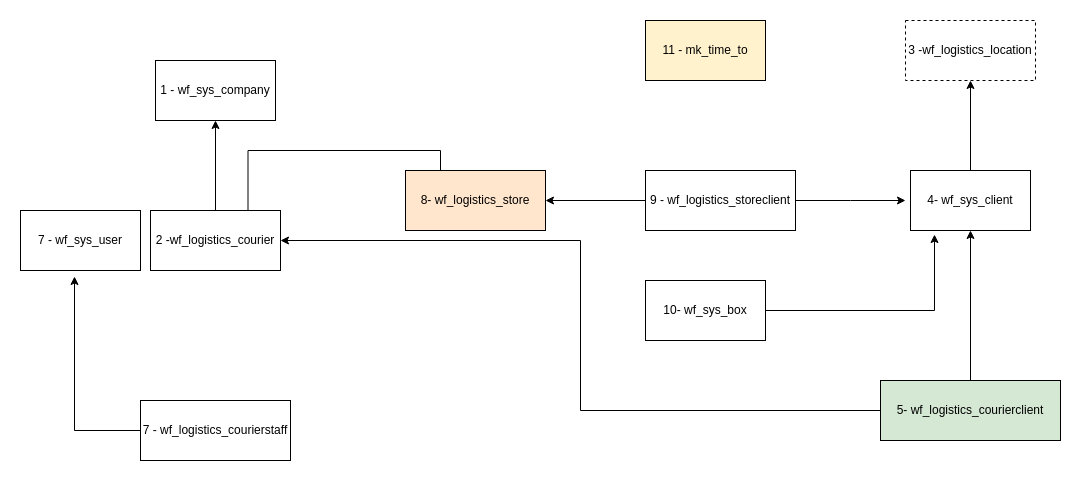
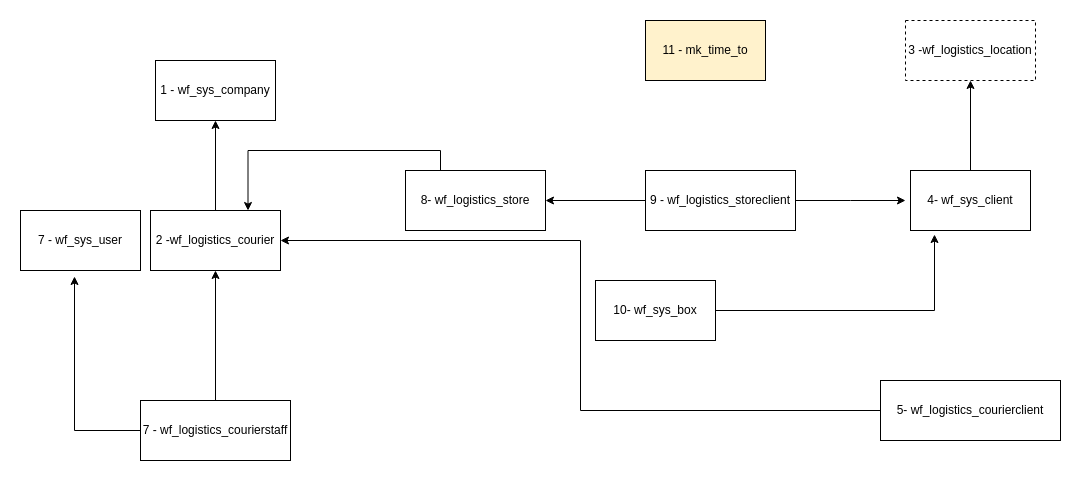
  <mxCell id="0" />
  <mxCell id="1" parent="0" />
  <mxCell id="2" value="" style="group" vertex="1" connectable="0" parent="1"><mxGeometry x="20" y="20" width="1040" height="440" as="geometry" /></mxCell>
  <mxCell id="3" value="1 - wf_sys_company" style="rounded=0;whiteSpace=wrap;html=1;" vertex="1" parent="2"><mxGeometry x="135" y="40" width="120" height="60" as="geometry" /></mxCell>
  <mxCell id="4" style="edgeStyle=orthogonalEdgeStyle;rounded=0;orthogonalLoop=1;jettySize=auto;html=1;entryX=0.5;entryY=1;entryDx=0;entryDy=0;" edge="1" parent="2" source="5" target="3"><mxGeometry relative="1" as="geometry" /></mxCell>
  <mxCell id="5" value="2 -wf_logistics_courier" style="rounded=0;whiteSpace=wrap;html=1;" vertex="1" parent="2"><mxGeometry x="130" y="190" width="130" height="60" as="geometry" /></mxCell>
  <mxCell id="6" value="3 -wf_logistics_location" style="rounded=0;whiteSpace=wrap;html=1;dashed=1;" vertex="1" parent="2"><mxGeometry x="885" width="130" height="60" as="geometry" /></mxCell>
  <mxCell id="7" style="edgeStyle=orthogonalEdgeStyle;rounded=0;orthogonalLoop=1;jettySize=auto;html=1;entryX=0.5;entryY=1;entryDx=0;entryDy=0;" edge="1" parent="2" source="8" target="6"><mxGeometry relative="1" as="geometry" /></mxCell>
  <mxCell id="8" value="4- wf_sys_client" style="rounded=0;whiteSpace=wrap;html=1;" vertex="1" parent="2"><mxGeometry x="890" y="150" width="120" height="60" as="geometry" /></mxCell>
  <mxCell id="9" value="7 - wf_sys_user" style="rounded=0;whiteSpace=wrap;html=1;" vertex="1" parent="2"><mxGeometry y="190" width="120" height="60" as="geometry" /></mxCell>
+ <mxCell id="10" style="edgeStyle=orthogonalEdgeStyle;rounded=0;orthogonalLoop=1;jettySize=auto;html=1;entryX=0.5;entryY=1;entryDx=0;entryDy=0;" edge="1" parent="2" source="12" target="5"><mxGeometry relative="1" as="geometry" /></mxCell>
  <mxCell id="11" style="edgeStyle=orthogonalEdgeStyle;rounded=0;orthogonalLoop=1;jettySize=auto;html=1;entryX=0.45;entryY=1.1;entryDx=0;entryDy=0;entryPerimeter=0;" edge="1" parent="2" source="12" target="9"><mxGeometry relative="1" as="geometry"><Array as="points"><mxPoint x="54" y="410" /></Array></mxGeometry></mxCell>
  <mxCell id="12" value="7 - wf_logistics_courierstaff" style="rounded=0;whiteSpace=wrap;html=1;" vertex="1" parent="2"><mxGeometry x="120" y="380" width="150" height="60" as="geometry" /></mxCell>
  <mxCell id="13" style="edgeStyle=orthogonalEdgeStyle;rounded=0;orthogonalLoop=1;jettySize=auto;html=1;entryX=1;entryY=0.5;entryDx=0;entryDy=0;" edge="1" parent="2" source="15" target="5"><mxGeometry relative="1" as="geometry" /></mxCell>
- <mxCell id="14" style="edgeStyle=orthogonalEdgeStyle;rounded=0;orthogonalLoop=1;jettySize=auto;html=1;entryX=0.5;entryY=1;entryDx=0;entryDy=0;" edge="1" parent="2" source="15" target="8"><mxGeometry relative="1" as="geometry" /></mxCell>
- <mxCell id="15" value="5- wf_logistics_courierclient" style="rounded=0;whiteSpace=wrap;html=1;fillColor=#d5e8d4;" vertex="1" parent="2"><mxGeometry x="860" y="360" width="180" height="60" as="geometry" /></mxCell>
- <mxCell id="16" style="edgeStyle=orthogonalEdgeStyle;rounded=0;orthogonalLoop=1;jettySize=auto;html=1;exitX=0.25;exitY=0;exitDx=0;exitDy=0;entryX=0.75;entryY=0;entryDx=0;entryDy=0;endArrow=none;" edge="1" parent="2" source="17" target="5"><mxGeometry relative="1" as="geometry" /></mxCell>
- <mxCell id="17" value="8- wf_logistics_store" style="rounded=0;whiteSpace=wrap;html=1;fillColor=#ffe6cc;" vertex="1" parent="2"><mxGeometry x="385" y="150" width="140" height="60" as="geometry" /></mxCell>
+ <mxCell id="15" value="5- wf_logistics_courierclient" style="rounded=0;whiteSpace=wrap;html=1;" vertex="1" parent="2"><mxGeometry x="860" y="360" width="180" height="60" as="geometry" /></mxCell>
+ <mxCell id="16" style="edgeStyle=orthogonalEdgeStyle;rounded=0;orthogonalLoop=1;jettySize=auto;html=1;exitX=0.25;exitY=0;exitDx=0;exitDy=0;entryX=0.75;entryY=0;entryDx=0;entryDy=0;" edge="1" parent="2" source="17" target="5"><mxGeometry relative="1" as="geometry" /></mxCell>
+ <mxCell id="17" value="8- wf_logistics_store" style="rounded=0;whiteSpace=wrap;html=1;" vertex="1" parent="2"><mxGeometry x="385" y="150" width="140" height="60" as="geometry" /></mxCell>
  <mxCell id="18" style="edgeStyle=orthogonalEdgeStyle;rounded=0;orthogonalLoop=1;jettySize=auto;html=1;entryX=1;entryY=0.5;entryDx=0;entryDy=0;" edge="1" parent="2" source="20" target="17"><mxGeometry relative="1" as="geometry" /></mxCell>
  <mxCell id="19" style="edgeStyle=orthogonalEdgeStyle;rounded=0;orthogonalLoop=1;jettySize=auto;html=1;" edge="1" parent="2" source="20"><mxGeometry relative="1" as="geometry"><mxPoint x="885" y="180" as="targetPoint" /></mxGeometry></mxCell>
  <mxCell id="20" value="9 - wf_logistics_storeclient" style="rounded=0;whiteSpace=wrap;html=1;" vertex="1" parent="2"><mxGeometry x="625" y="150" width="150" height="60" as="geometry" /></mxCell>
  <mxCell id="21" style="edgeStyle=orthogonalEdgeStyle;rounded=0;orthogonalLoop=1;jettySize=auto;html=1;entryX=0.2;entryY=1.067;entryDx=0;entryDy=0;entryPerimeter=0;" edge="1" parent="2" source="22" target="8"><mxGeometry relative="1" as="geometry" /></mxCell>
- <mxCell id="22" value="10- wf_sys_box" style="rounded=0;whiteSpace=wrap;html=1;" vertex="1" parent="2"><mxGeometry x="625" y="260" width="120" height="60" as="geometry" /></mxCell>
+ <mxCell id="22" value="10- wf_sys_box" style="rounded=0;whiteSpace=wrap;html=1;" vertex="1" parent="2"><mxGeometry x="575" y="260" width="120" height="60" as="geometry" /></mxCell>
  <mxCell id="23" value="11 - mk_time_to" style="rounded=0;whiteSpace=wrap;html=1;fillColor=#fff2cc;" vertex="1" parent="2"><mxGeometry x="625" width="120" height="60" as="geometry" /></mxCell>
